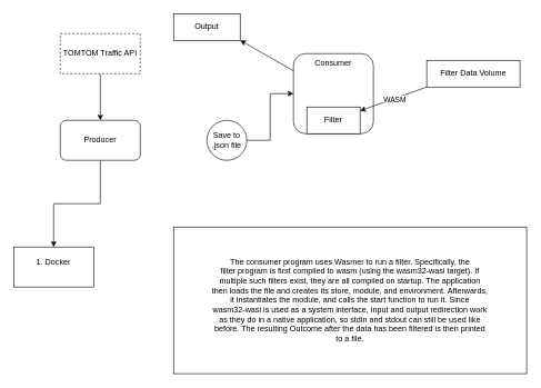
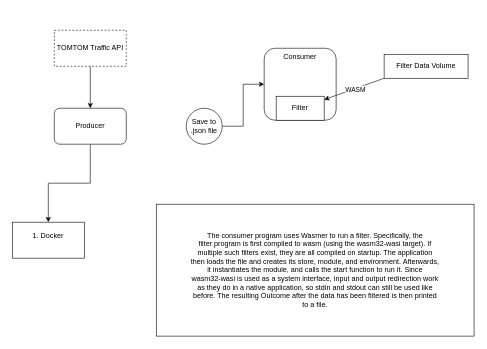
  <mxCell id="0" />
  <mxCell id="1" parent="0" />
  <mxCell id="2" value="" style="edgeStyle=orthogonalEdgeStyle;rounded=0;orthogonalLoop=1;jettySize=auto;html=1;" edge="1" parent="1" source="3" target="16"><mxGeometry relative="1" as="geometry" /></mxCell>
  <mxCell id="3" value="Producer" style="rounded=1;whiteSpace=wrap;html=1;" vertex="1" parent="1"><mxGeometry x="90" y="180" width="120" height="60" as="geometry" /></mxCell>
  <mxCell id="4" style="edgeStyle=orthogonalEdgeStyle;rounded=0;orthogonalLoop=1;jettySize=auto;html=1;" edge="1" parent="1" source="5" target="3"><mxGeometry relative="1" as="geometry" /></mxCell>
  <mxCell id="5" value="TOMTOM Traffic API" style="rounded=0;whiteSpace=wrap;html=1;dashed=1;" vertex="1" parent="1"><mxGeometry x="90" y="50" width="120" height="60" as="geometry" /></mxCell>
  <mxCell id="6" value="" style="edgeStyle=orthogonalEdgeStyle;rounded=0;orthogonalLoop=1;jettySize=auto;html=1;" edge="1" parent="1" source="7" target="9"><mxGeometry relative="1" as="geometry" /></mxCell>
  <mxCell id="7" value="Save to .json file" style="ellipse;whiteSpace=wrap;html=1;rounded=1;" vertex="1" parent="1"><mxGeometry x="310" y="180" width="60" height="60" as="geometry" /></mxCell>
  <mxCell id="8" value="" style="group" vertex="1" connectable="0" parent="1"><mxGeometry x="440" y="80" width="120" height="120" as="geometry" /></mxCell>
  <mxCell id="9" value="Consumer" style="whiteSpace=wrap;html=1;rounded=1;verticalAlign=top;" vertex="1" parent="8"><mxGeometry width="120" height="120" as="geometry" /></mxCell>
  <mxCell id="10" value="Filter" style="rounded=0;whiteSpace=wrap;html=1;" vertex="1" parent="8"><mxGeometry x="20" y="80" width="80" height="40" as="geometry" /></mxCell>
  <mxCell id="11" value="Filter Data Volume" style="rounded=0;whiteSpace=wrap;html=1;" vertex="1" parent="1"><mxGeometry x="640" y="90" width="140" height="40" as="geometry" /></mxCell>
  <mxCell id="12" value="" style="rounded=0;orthogonalLoop=1;jettySize=auto;html=1;startArrow=classic;startFill=1;endArrow=none;endFill=0;" edge="1" parent="1" source="10"><mxGeometry relative="1" as="geometry"><mxPoint x="640" y="130" as="targetPoint" /></mxGeometry></mxCell>
  <mxCell id="13" value="WASM" style="edgeLabel;html=1;align=center;verticalAlign=middle;resizable=0;points=[];" vertex="1" connectable="0" parent="12"><mxGeometry x="0.02" y="-1" relative="1" as="geometry"><mxPoint as="offset" /></mxGeometry></mxCell>
- <mxCell id="14" value="Output" style="rounded=0;whiteSpace=wrap;html=1;" vertex="1" parent="1"><mxGeometry x="260" y="20" width="100" height="40" as="geometry" /></mxCell>
- <mxCell id="15" style="rounded=0;orthogonalLoop=1;jettySize=auto;html=1;entryX=1;entryY=1;entryDx=0;entryDy=0;" edge="1" parent="1" source="9" target="14"><mxGeometry relative="1" as="geometry" /></mxCell>
  <mxCell id="16" value="1. Docker&lt;div&gt;&lt;br&gt;&lt;/div&gt;" style="rounded=0;whiteSpace=wrap;html=1;" vertex="1" parent="1"><mxGeometry x="20" y="370" width="120" height="60" as="geometry" /></mxCell>
  <mxCell id="17" value="&lt;div&gt;The consumer program uses Wasmer to run a filter. Specifically, the&lt;/div&gt;&lt;div&gt;filter program is first compiled to wasm (using the wasm32-wasi target). If&lt;/div&gt;&lt;div&gt;multiple such filters exist, they are all compiled on startup. The application&lt;/div&gt;&lt;div&gt;then loads the file and creates its store, module, and environment. Afterwards,&lt;/div&gt;&lt;div&gt;it instantiates the module, and calls the start function to run it. Since&lt;/div&gt;&lt;div&gt;wasm32-wasi is used as a system interface, input and output redirection work&lt;/div&gt;&lt;div&gt;as they do in a native application, so stdin and stdout can still be used like&lt;/div&gt;&lt;div&gt;before. The resulting Outcome after the data has been filtered is then printed&lt;/div&gt;&lt;div&gt;to a file.&lt;/div&gt;" style="whiteSpace=wrap;html=1;" vertex="1" parent="1"><mxGeometry x="260" y="340" width="530" height="220" as="geometry" /></mxCell>
